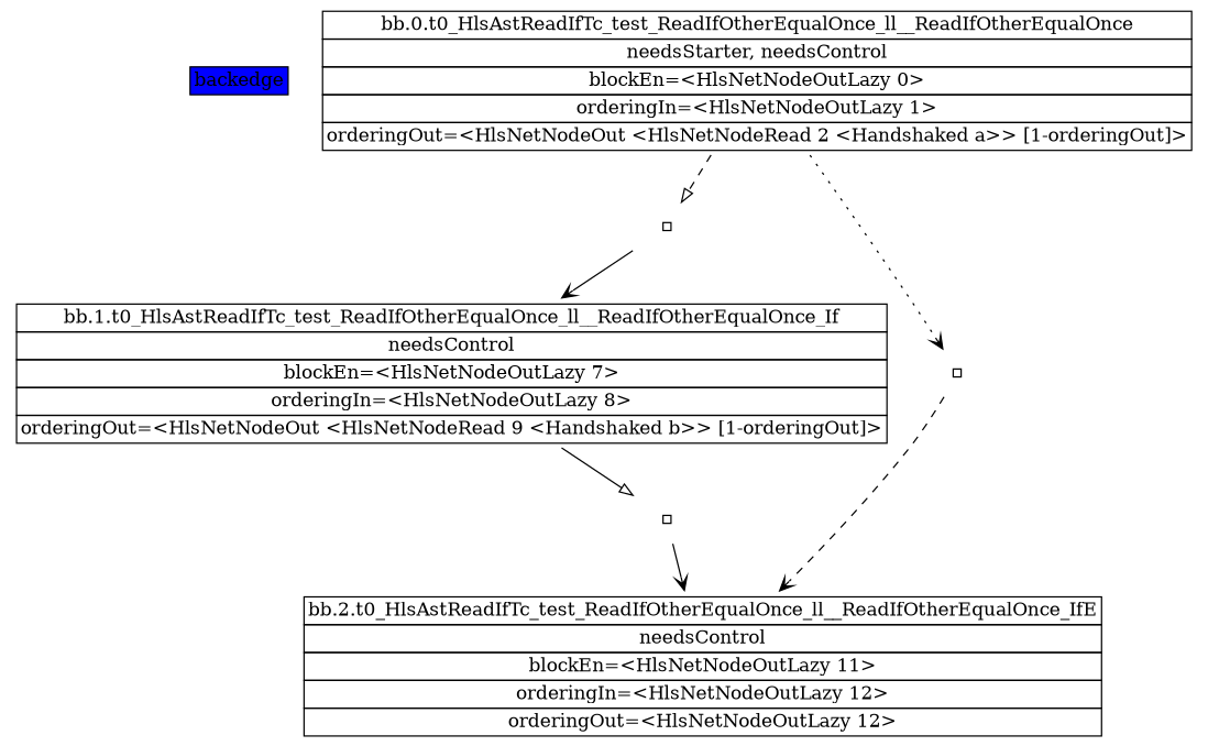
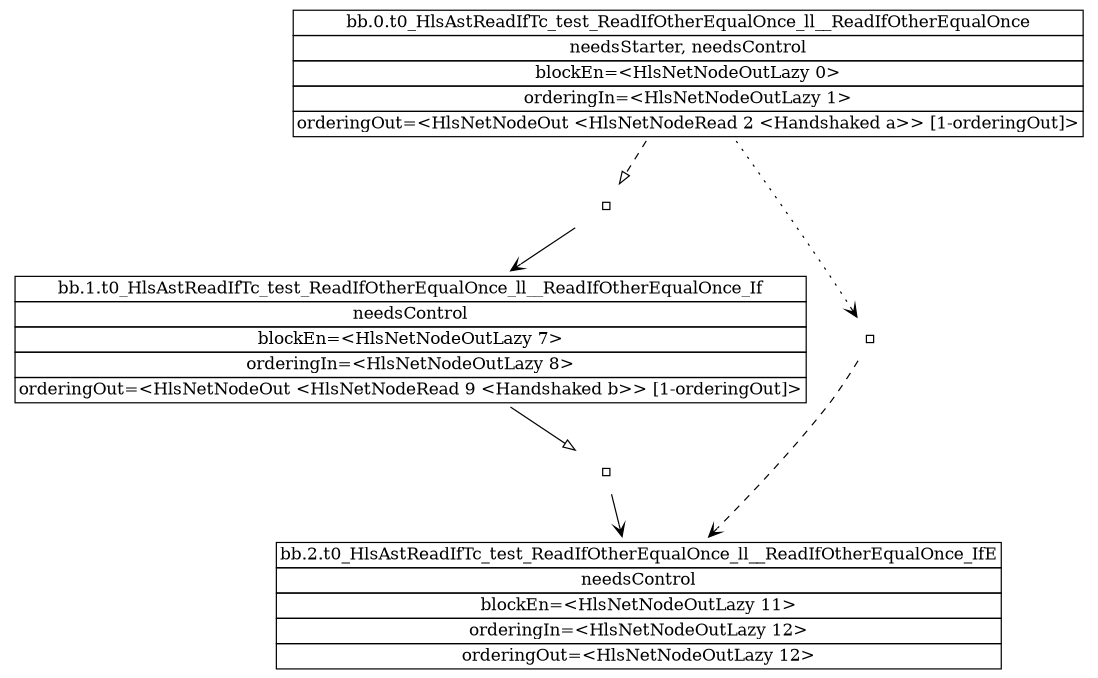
  digraph {
    node [shape=plaintext style=filled fillcolor=white]
    edge [style=solid arrowhead=vee]
-   n1 [label=< <table border="0" cellborder="1" cellspacing="0">   <tr><td bgcolor="blue">backedge</td></tr> </table>> shape=plain fillcolor=""]
    n2 [label=< <table border="0" cellborder="1" cellspacing="0">             <tr><td>bb.0.t0_HlsAstReadIfTc_test_ReadIfOtherEqualOnce_ll__ReadIfOtherEqualOnce</td></tr>             <tr><td>needsStarter, needsControl</td></tr>             <tr><td>blockEn=&lt;HlsNetNodeOutLazy 0&gt;</td></tr>             <tr><td>orderingIn=&lt;HlsNetNodeOutLazy 1&gt;</td></tr>             <tr><td>orderingOut=&lt;HlsNetNodeOut &lt;HlsNetNodeRead 2 &lt;Handshaked a&gt;&gt; [1-orderingOut]&gt;</td></tr>         </table> >]
    n3 [label=< <table border="0" cellborder="1" cellspacing="0">             <tr><td></td></tr>         </table> >]
    n4 [label=< <table border="0" cellborder="1" cellspacing="0">             <tr><td></td></tr>         </table> >]
    n5 [label=< <table border="0" cellborder="1" cellspacing="0">             <tr><td>bb.1.t0_HlsAstReadIfTc_test_ReadIfOtherEqualOnce_ll__ReadIfOtherEqualOnce_If</td></tr>             <tr><td>needsControl</td></tr>             <tr><td>blockEn=&lt;HlsNetNodeOutLazy 7&gt;</td></tr>             <tr><td>orderingIn=&lt;HlsNetNodeOutLazy 8&gt;</td></tr>             <tr><td>orderingOut=&lt;HlsNetNodeOut &lt;HlsNetNodeRead 9 &lt;Handshaked b&gt;&gt; [1-orderingOut]&gt;</td></tr>         </table> >]
    n6 [label=< <table border="0" cellborder="1" cellspacing="0">             <tr><td></td></tr>         </table> >]
    n7 [label=< <table border="0" cellborder="1" cellspacing="0">             <tr><td>bb.2.t0_HlsAstReadIfTc_test_ReadIfOtherEqualOnce_ll__ReadIfOtherEqualOnce_IfE</td></tr>             <tr><td>needsControl</td></tr>             <tr><td>blockEn=&lt;HlsNetNodeOutLazy 11&gt;</td></tr>             <tr><td>orderingIn=&lt;HlsNetNodeOutLazy 12&gt;</td></tr>             <tr><td>orderingOut=&lt;HlsNetNodeOutLazy 12&gt;</td></tr>         </table> >]
    n2 -> n3 [style=dashed arrowhead=onormal]
    n2 -> n4 [style=dotted]
    n3 -> n5
    n4 -> n7 [style=dashed]
    n5 -> n6 [arrowhead=onormal]
    n6 -> n7
  }
